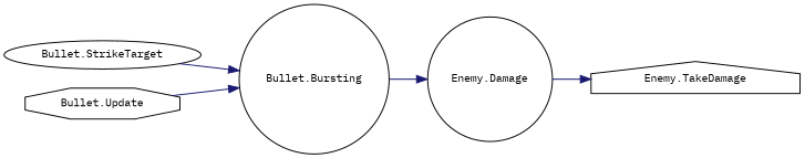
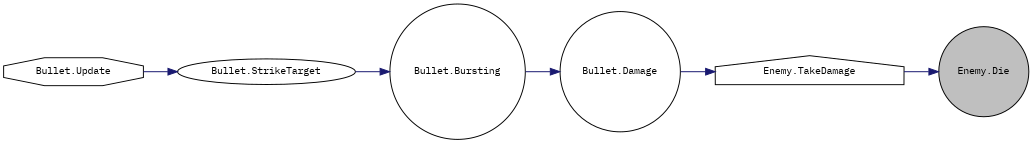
  digraph {
    fontname="IBM Plex Mono"
    rankdir=RL
    node [color=black fillcolor=white fontname="IBM Plex Mono" fontsize=10 shape=circle style=filled]
    edge [color=midnightblue dir=back fontname="IBM Plex Mono" fontsize=10 labelfontname=Helvetica labelfontsize=10 style=solid]
+   n1 [fillcolor=grey75 fontcolor=black height=0.2 label="Enemy.Die" width=0.4]
    n2 [height=0.2 label="Enemy.TakeDamage" shape=house width=0.4]
-   n3 [height=0.2 label="Enemy.Damage" width=0.4]
+   n3 [height=0.2 label="Bullet.Damage" width=0.4]
    n4 [height=0.2 label="Bullet.Bursting" width=0.4]
    n5 [height=0.2 label="Bullet.StrikeTarget" shape=ellipse width=0.4]
    n6 [height=0.2 label="Bullet.Update" shape=octagon width=0.4]
+   n1 -> n2
    n2 -> n3
    n3 -> n4
    n4 -> n5
-   n4 -> n6
+   n5 -> n6
  }
